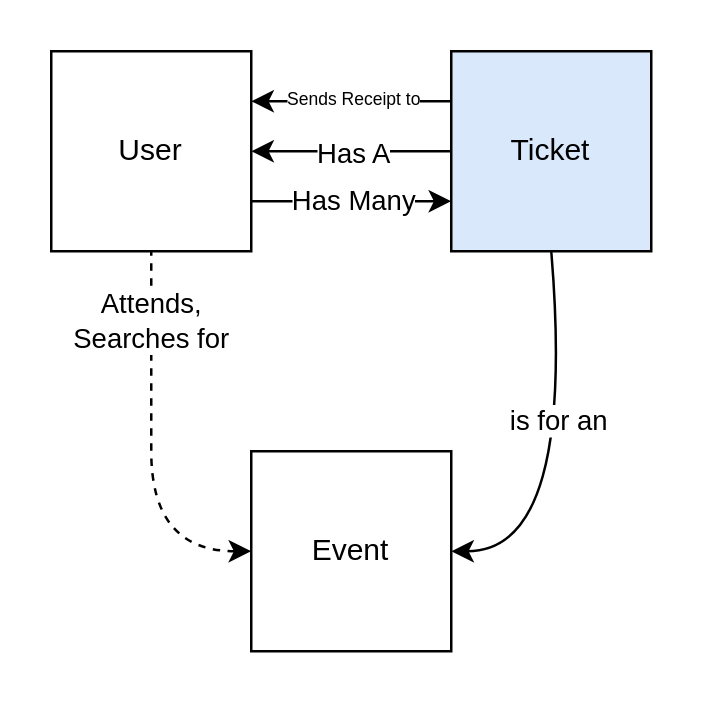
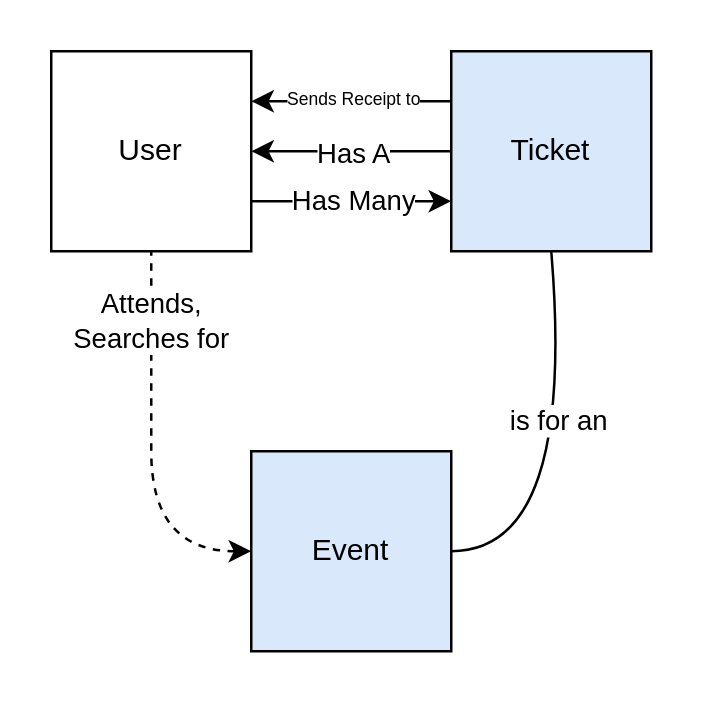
  <mxCell id="0" />
  <mxCell id="1" parent="0" />
  <mxCell id="2" value="User" style="whiteSpace=wrap;html=1;aspect=fixed;" parent="1" vertex="1"><mxGeometry x="20" y="20" width="80" height="80" as="geometry" /></mxCell>
  <mxCell id="3" value="Ticket" style="whiteSpace=wrap;html=1;aspect=fixed;fillColor=#dae8fc;" parent="1" vertex="1"><mxGeometry x="180" y="20" width="80" height="80" as="geometry" /></mxCell>
- <mxCell id="4" value="Event" style="whiteSpace=wrap;html=1;aspect=fixed;" parent="1" vertex="1"><mxGeometry x="100" y="180" width="80" height="80" as="geometry" /></mxCell>
+ <mxCell id="4" value="Event" style="whiteSpace=wrap;html=1;aspect=fixed;fillColor=#dae8fc;" parent="1" vertex="1"><mxGeometry x="100" y="180" width="80" height="80" as="geometry" /></mxCell>
  <mxCell id="5" value="" style="curved=1;endArrow=none;html=1;rounded=0;entryX=0.5;entryY=1;entryDx=0;entryDy=0;startArrow=classic;startFill=1;endFill=0;exitX=0;exitY=0.5;exitDx=0;exitDy=0;dashed=1;" parent="1" source="4" target="2" edge="1"><mxGeometry width="50" height="50" relative="1" as="geometry"><mxPoint x="100" y="210" as="sourcePoint" /><mxPoint x="90" y="110" as="targetPoint" /><Array as="points"><mxPoint x="60" y="220" /><mxPoint x="60" y="140" /></Array></mxGeometry></mxCell>
  <mxCell id="6" value="&lt;div&gt;Attends,&lt;br&gt;Searches for&lt;/div&gt;" style="edgeLabel;html=1;align=center;verticalAlign=middle;resizable=0;points=[];" parent="5" vertex="1" connectable="0"><mxGeometry x="0.464" y="1" relative="1" as="geometry"><mxPoint y="-16" as="offset" /></mxGeometry></mxCell>
- <mxCell id="7" value="" style="curved=1;endArrow=classic;html=1;rounded=0;exitX=0.5;exitY=1;exitDx=0;exitDy=0;entryX=1;entryY=0.5;entryDx=0;entryDy=0;" parent="1" source="3" target="4" edge="1"><mxGeometry width="50" height="50" relative="1" as="geometry"><mxPoint x="160" y="90" as="sourcePoint" /><mxPoint x="210" y="40" as="targetPoint" /><Array as="points"><mxPoint x="230" y="220" /></Array></mxGeometry></mxCell>
+ <mxCell id="7" value="" style="curved=1;endArrow=none;html=1;rounded=0;exitX=0.5;exitY=1;exitDx=0;exitDy=0;entryX=1;entryY=0.5;entryDx=0;entryDy=0;" parent="1" source="3" target="4" edge="1"><mxGeometry width="50" height="50" relative="1" as="geometry"><mxPoint x="160" y="90" as="sourcePoint" /><mxPoint x="210" y="40" as="targetPoint" /><Array as="points"><mxPoint x="230" y="220" /></Array></mxGeometry></mxCell>
  <mxCell id="8" value="is for an" style="edgeLabel;html=1;align=center;verticalAlign=middle;resizable=0;points=[];" parent="7" vertex="1" connectable="0"><mxGeometry x="-0.215" y="-3" relative="1" as="geometry"><mxPoint as="offset" /></mxGeometry></mxCell>
  <mxCell id="9" value="" style="endArrow=classic;html=1;rounded=0;entryX=0;entryY=0.75;entryDx=0;entryDy=0;exitX=1;exitY=0.75;exitDx=0;exitDy=0;" parent="1" source="2" target="3" edge="1"><mxGeometry width="50" height="50" relative="1" as="geometry"><mxPoint x="100" y="61" as="sourcePoint" /><mxPoint x="160" y="-10" as="targetPoint" /></mxGeometry></mxCell>
  <mxCell id="10" value="Has Many" style="edgeLabel;html=1;align=center;verticalAlign=middle;resizable=0;points=[];" parent="9" vertex="1" connectable="0"><mxGeometry x="-0.185" y="1" relative="1" as="geometry"><mxPoint x="7" as="offset" /></mxGeometry></mxCell>
  <mxCell id="11" value="" style="endArrow=classic;html=1;rounded=0;entryX=1;entryY=0.5;entryDx=0;entryDy=0;exitX=0;exitY=0.5;exitDx=0;exitDy=0;" parent="1" source="3" target="2" edge="1"><mxGeometry width="50" height="50" relative="1" as="geometry"><mxPoint x="120" y="70" as="sourcePoint" /><mxPoint x="170" y="20" as="targetPoint" /></mxGeometry></mxCell>
  <mxCell id="12" value="Has A" style="edgeLabel;html=1;align=center;verticalAlign=middle;resizable=0;points=[];" parent="11" vertex="1" connectable="0"><mxGeometry x="-0.183" relative="1" as="geometry"><mxPoint x="-7" as="offset" /></mxGeometry></mxCell>
  <mxCell id="13" value="" style="endArrow=classic;html=1;rounded=0;entryX=1;entryY=0.25;entryDx=0;entryDy=0;exitX=0;exitY=0.25;exitDx=0;exitDy=0;" parent="1" source="3" target="2" edge="1"><mxGeometry width="50" height="50" relative="1" as="geometry"><mxPoint x="160" y="120" as="sourcePoint" /><mxPoint x="210" y="70" as="targetPoint" /></mxGeometry></mxCell>
  <mxCell id="14" value="&lt;div style=&quot;font-size: 7px;&quot;&gt;Sends Receipt to&lt;/div&gt;" style="edgeLabel;html=1;align=center;verticalAlign=middle;resizable=0;points=[];" parent="13" vertex="1" connectable="0"><mxGeometry x="-0.167" relative="1" as="geometry"><mxPoint x="-7" as="offset" /></mxGeometry></mxCell>
